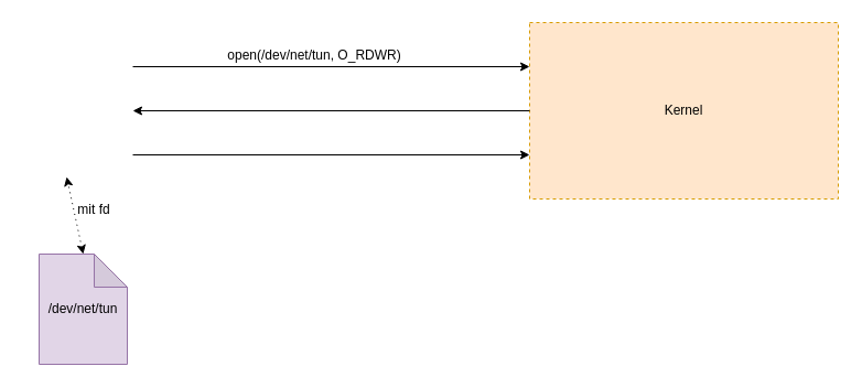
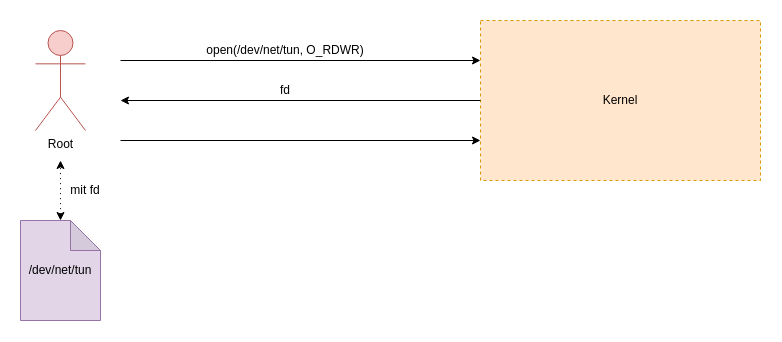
  <mxCell id="0" />
  <mxCell id="1" parent="0" />
+ <mxCell id="2" value="Root" style="shape=umlActor;verticalLabelPosition=bottom;labelBackgroundColor=#ffffff;verticalAlign=top;html=1;outlineConnect=0;fillColor=#f8cecc;strokeColor=#b85450;" vertex="1" parent="1"><mxGeometry x="35" y="30" width="50" height="100" as="geometry" /></mxCell>
  <mxCell id="3" value="Kernel" style="rounded=0;whiteSpace=wrap;html=1;fillColor=#ffe6cc;strokeColor=#d79b00;dashed=1;" vertex="1" parent="1"><mxGeometry x="480" y="20" width="280" height="160" as="geometry" /></mxCell>
  <mxCell id="4" value="" style="endArrow=classic;html=1;entryX=0;entryY=0.25;entryDx=0;entryDy=0;" edge="1" parent="1" target="3"><mxGeometry width="50" height="50" relative="1" as="geometry"><mxPoint x="120" y="60" as="sourcePoint" /><mxPoint x="440" y="80" as="targetPoint" /></mxGeometry></mxCell>
  <mxCell id="5" value="open(/dev/net/tun, O_RDWR)" style="text;html=1;strokeColor=none;fillColor=none;align=center;verticalAlign=middle;whiteSpace=wrap;rounded=0;rotation=0;" vertex="1" parent="1"><mxGeometry x="170" y="40" width="230" height="20" as="geometry" /></mxCell>
  <mxCell id="6" value="" style="endArrow=classic;html=1;exitX=0;exitY=0.5;exitDx=0;exitDy=0;" edge="1" parent="1" source="3"><mxGeometry width="50" height="50" relative="1" as="geometry"><mxPoint x="400" y="320" as="sourcePoint" /><mxPoint x="120" y="100" as="targetPoint" /></mxGeometry></mxCell>
+ <mxCell id="7" value="fd" style="text;html=1;strokeColor=none;fillColor=none;align=center;verticalAlign=middle;whiteSpace=wrap;rounded=0;" vertex="1" parent="1"><mxGeometry x="265" y="80" width="40" height="20" as="geometry" /></mxCell>
  <mxCell id="8" value="" style="endArrow=classic;html=1;entryX=0;entryY=0.75;entryDx=0;entryDy=0;" edge="1" parent="1" target="3"><mxGeometry width="50" height="50" relative="1" as="geometry"><mxPoint x="120" y="140" as="sourcePoint" /><mxPoint x="450" y="270" as="targetPoint" /></mxGeometry></mxCell>
- <mxCell id="9" value="/dev/net/tun" style="shape=note;whiteSpace=wrap;html=1;backgroundOutline=1;darkOpacity=0.05;fillColor=#e1d5e7;strokeColor=#9673a6;" vertex="1" parent="1"><mxGeometry x="35" y="230" width="80" height="100" as="geometry" /></mxCell>
+ <mxCell id="9" value="/dev/net/tun" style="shape=note;whiteSpace=wrap;html=1;backgroundOutline=1;darkOpacity=0.05;fillColor=#e1d5e7;strokeColor=#9673a6;" vertex="1" parent="1"><mxGeometry x="20" y="220" width="80" height="100" as="geometry" /></mxCell>
  <mxCell id="10" value="" style="endArrow=classic;startArrow=classic;html=1;exitX=0.5;exitY=0;exitDx=0;exitDy=0;exitPerimeter=0;dashed=1;dashPattern=1 4;" edge="1" parent="1" source="9"><mxGeometry width="50" height="50" relative="1" as="geometry"><mxPoint x="400" y="200" as="sourcePoint" /><mxPoint x="60" y="160" as="targetPoint" /></mxGeometry></mxCell>
  <mxCell id="11" value="mit fd" style="text;html=1;strokeColor=none;fillColor=none;align=center;verticalAlign=middle;whiteSpace=wrap;rounded=0;rotation=0;" vertex="1" parent="1"><mxGeometry x="60" y="180" width="50" height="20" as="geometry" /></mxCell>
